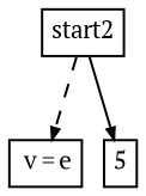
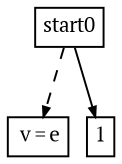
  digraph {
    fontname="PT Serif"
    nodesep=0.12
    ranksep=0.5
    node [fontname="PT Serif" fontsize=10.5 margin="0.05,0.05" shape=box]
    edge [arrowsize=0.5 fontname="PT Serif" fontsize=10.5]
    n1 [height=0.02 label=" v = e" width=0.02]
-   start0 [height=0.02 width=0.02 label=start2]
-   1 [height=0.02 width=0.02 label=5]
+   start0 [height=0.02 width=0.02]
+   1 [height=0.02 width=0.02]
    start0 -> n1 [style=dashed]
    start0 -> 1
  }
